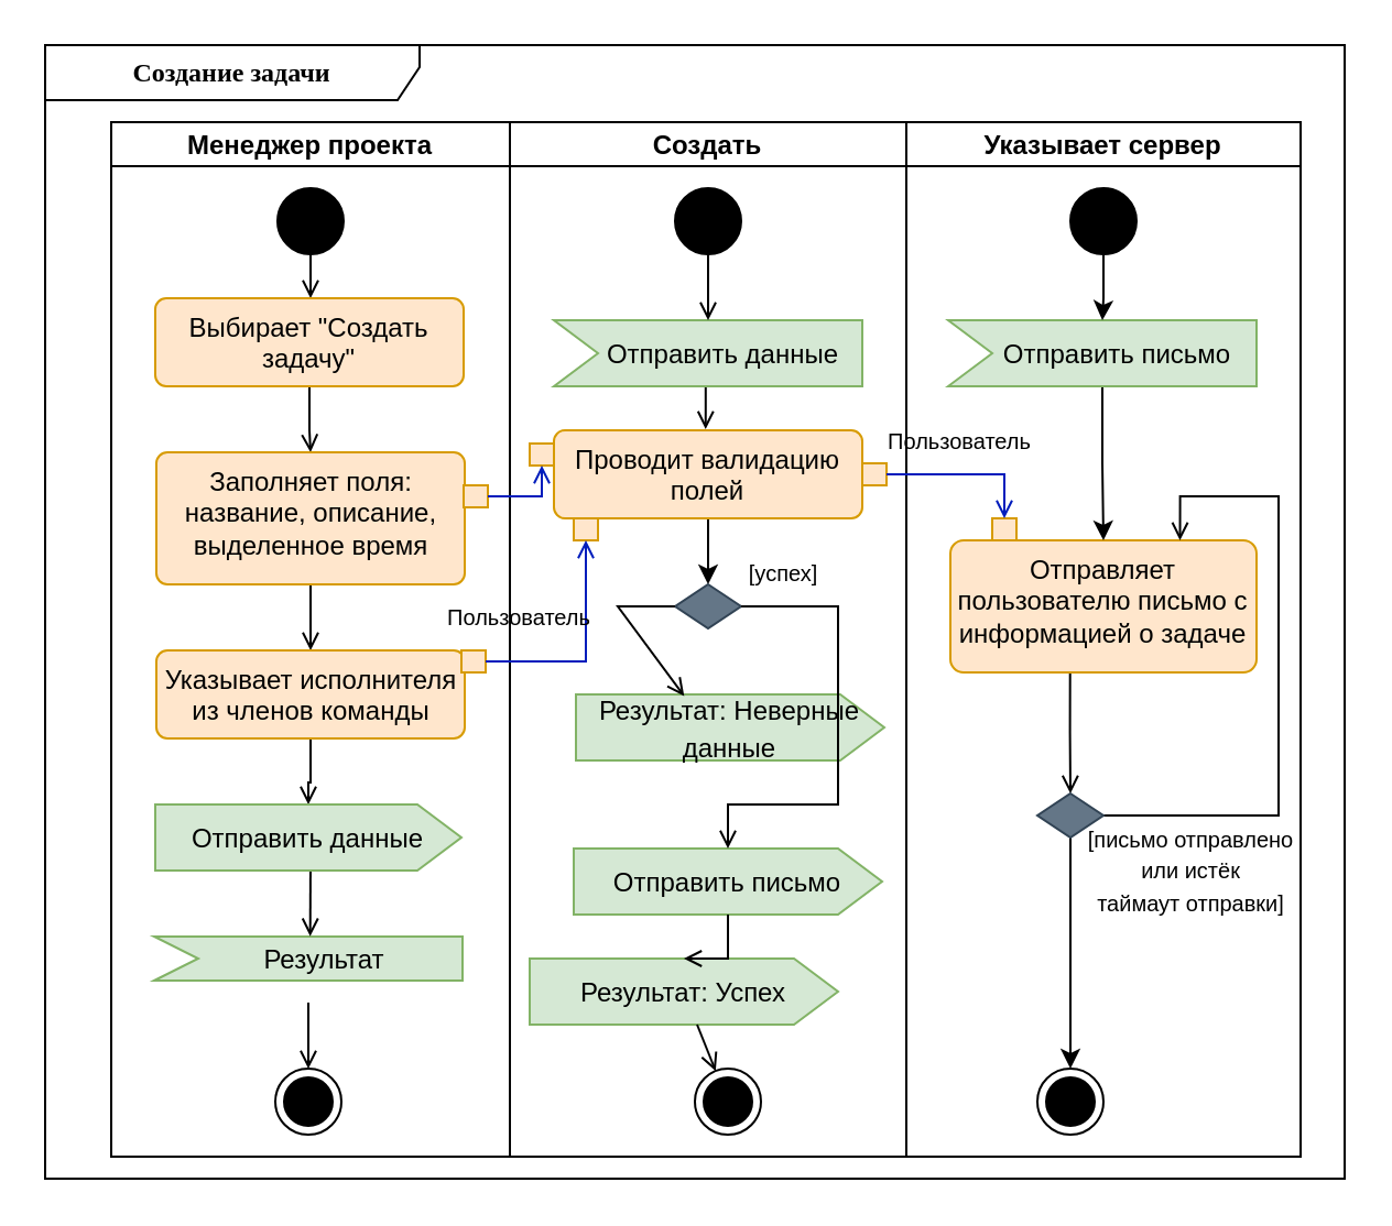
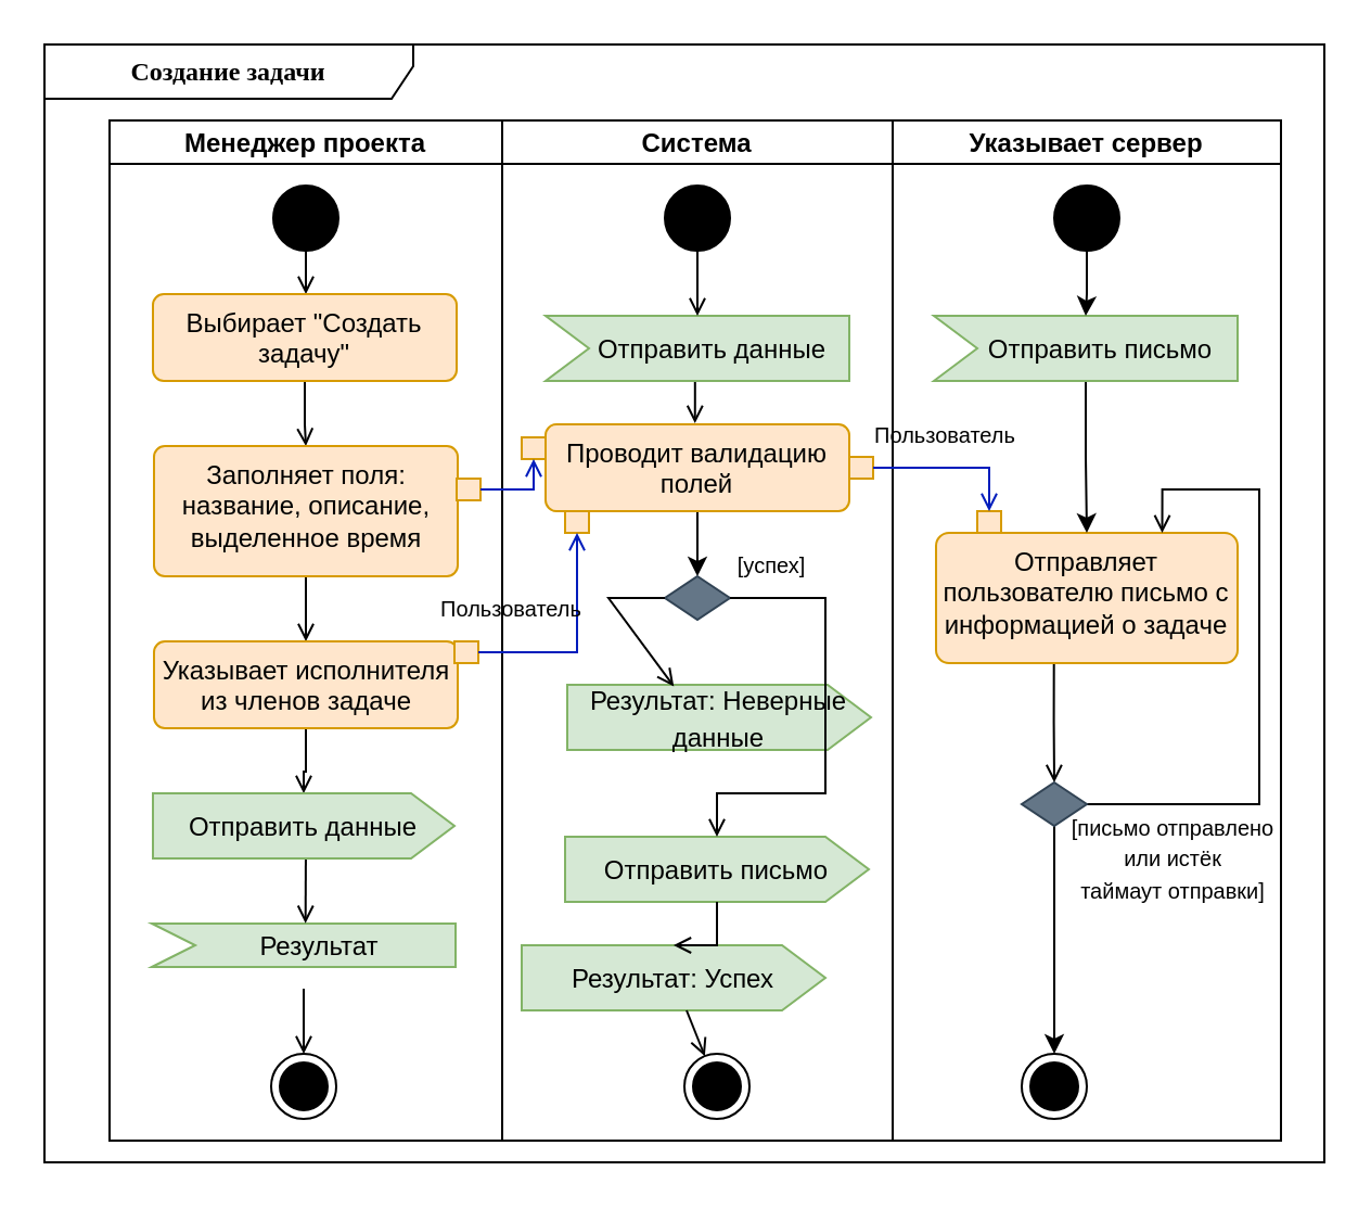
  <mxCell id="0" />
  <mxCell id="1" parent="0" />
  <mxCell id="2" value="&lt;b&gt;Создание задачи&lt;/b&gt;" style="shape=umlFrame;whiteSpace=wrap;html=1;rounded=1;shadow=0;comic=0;labelBackgroundColor=none;strokeWidth=1;fontFamily=Verdana;fontSize=12;align=center;width=170;height=25;" parent="1" vertex="1"><mxGeometry x="20" y="20" width="590" height="515" as="geometry" /></mxCell>
  <mxCell id="3" value="" style="shape=table;childLayout=tableLayout;startSize=0;fillColor=none;collapsible=0;recursiveResize=0;expand=0;" parent="1" vertex="1"><mxGeometry x="50" y="55" width="540" height="470" as="geometry" /></mxCell>
  <mxCell id="4" value="" style="shape=tableRow;horizontal=0;swimlaneHead=0;swimlaneBody=0;top=0;left=0;strokeColor=inherit;bottom=0;right=0;dropTarget=0;fontStyle=0;fillColor=none;points=[[0,0.5],[1,0.5]];portConstraint=eastwest;startSize=0;collapsible=0;recursiveResize=0;expand=0;" parent="3" vertex="1"><mxGeometry width="540" height="470" as="geometry" /></mxCell>
  <mxCell id="5" value="Менеджер проекта" style="swimlane;swimlaneHead=0;swimlaneBody=0;fontStyle=1;strokeColor=inherit;connectable=0;fillColor=none;startSize=20;collapsible=0;recursiveResize=0;expand=0;" parent="4" vertex="1"><mxGeometry width="181" height="470" as="geometry"><mxRectangle width="181" height="470" as="alternateBounds" /></mxGeometry></mxCell>
  <mxCell id="6" style="edgeStyle=orthogonalEdgeStyle;rounded=0;orthogonalLoop=1;jettySize=auto;html=1;endArrow=open;endFill=0;" parent="5" source="7" target="9" edge="1"><mxGeometry relative="1" as="geometry" /></mxCell>
  <mxCell id="7" value="" style="ellipse;fillColor=strokeColor;html=1;" parent="5" vertex="1"><mxGeometry x="75.5" y="30" width="30" height="30" as="geometry" /></mxCell>
  <mxCell id="8" style="edgeStyle=orthogonalEdgeStyle;rounded=0;orthogonalLoop=1;jettySize=auto;html=1;endArrow=open;endFill=0;" parent="5" source="9" target="11" edge="1"><mxGeometry relative="1" as="geometry" /></mxCell>
  <mxCell id="9" value="Выбирает &quot;Создать задачу&quot;" style="html=1;align=center;verticalAlign=top;rounded=1;absoluteArcSize=1;arcSize=10;dashed=0;whiteSpace=wrap;fillColor=#ffe6cc;strokeColor=#d79b00;" parent="5" vertex="1"><mxGeometry x="20" y="80" width="140" height="40" as="geometry" /></mxCell>
  <mxCell id="10" style="edgeStyle=orthogonalEdgeStyle;rounded=0;orthogonalLoop=1;jettySize=auto;html=1;endArrow=open;endFill=0;" parent="5" source="11" target="13" edge="1"><mxGeometry relative="1" as="geometry" /></mxCell>
  <mxCell id="11" value="Заполняет поля: название, описание, выделенное время" style="html=1;align=center;verticalAlign=top;rounded=1;absoluteArcSize=1;arcSize=10;dashed=0;whiteSpace=wrap;fillColor=#ffe6cc;strokeColor=#d79b00;" parent="5" vertex="1"><mxGeometry x="20.5" y="150" width="140" height="60" as="geometry" /></mxCell>
  <mxCell id="12" style="edgeStyle=orthogonalEdgeStyle;rounded=0;orthogonalLoop=1;jettySize=auto;html=1;endArrow=open;endFill=0;" edge="1" parent="5" source="13" target="20"><mxGeometry relative="1" as="geometry" /></mxCell>
- <mxCell id="13" value="Указывает исполнителя из членов команды" style="html=1;align=center;verticalAlign=top;rounded=1;absoluteArcSize=1;arcSize=10;dashed=0;whiteSpace=wrap;fillColor=#ffe6cc;strokeColor=#d79b00;" parent="5" vertex="1"><mxGeometry x="20.5" y="240" width="140" height="40" as="geometry" /></mxCell>
+ <mxCell id="13" value="Указывает исполнителя из членов задаче" style="html=1;align=center;verticalAlign=top;rounded=1;absoluteArcSize=1;arcSize=10;dashed=0;whiteSpace=wrap;fillColor=#ffe6cc;strokeColor=#d79b00;" parent="5" vertex="1"><mxGeometry x="20.5" y="240" width="140" height="40" as="geometry" /></mxCell>
  <mxCell id="14" value="" style="rounded=0;whiteSpace=wrap;html=1;fillColor=#ffe6cc;strokeColor=#d79b00;" parent="5" vertex="1"><mxGeometry x="160" y="165" width="11" height="10" as="geometry" /></mxCell>
  <mxCell id="15" value="" style="rounded=0;whiteSpace=wrap;html=1;fillColor=#ffe6cc;strokeColor=#d79b00;" parent="5" vertex="1"><mxGeometry x="159" y="240" width="11" height="10" as="geometry" /></mxCell>
  <mxCell id="16" style="edgeStyle=orthogonalEdgeStyle;rounded=0;orthogonalLoop=1;jettySize=auto;html=1;endArrow=open;endFill=0;exitX=0;exitY=0;exitDx=70;exitDy=30;exitPerimeter=0;" parent="5" source="17" target="18" edge="1"><mxGeometry relative="1" as="geometry"><Array as="points"><mxPoint x="90" y="452" /><mxPoint x="90" y="452" /></Array></mxGeometry></mxCell>
  <mxCell id="17" value="&lt;font style=&quot;font-size: 12px;&quot;&gt;Результат&lt;/font&gt;" style="html=1;shape=mxgraph.infographic.ribbonSimple;notch1=20;notch2=0;align=center;verticalAlign=middle;fontSize=14;fontStyle=0;fillColor=#d5e8d4;flipH=0;spacingRight=0;spacingLeft=14;whiteSpace=wrap;strokeColor=#82b366;" parent="5" vertex="1"><mxGeometry x="19.5" y="370" width="140" height="20" as="geometry" /></mxCell>
  <mxCell id="18" value="" style="ellipse;html=1;shape=endState;fillColor=strokeColor;" parent="5" vertex="1"><mxGeometry x="74.5" y="430" width="30" height="30" as="geometry" /></mxCell>
  <mxCell id="19" style="edgeStyle=orthogonalEdgeStyle;rounded=0;orthogonalLoop=1;jettySize=auto;html=1;exitX=0.507;exitY=0.996;exitDx=0;exitDy=0;exitPerimeter=0;entryX=0.506;entryY=-0.006;entryDx=0;entryDy=0;entryPerimeter=0;endArrow=open;endFill=0;" edge="1" parent="5" source="20" target="17"><mxGeometry relative="1" as="geometry"><mxPoint x="90" y="400" as="targetPoint" /></mxGeometry></mxCell>
  <mxCell id="20" value="&lt;font style=&quot;font-size: 12px;&quot;&gt;Отправить данные&lt;/font&gt;" style="html=1;shape=mxgraph.infographic.ribbonSimple;notch1=0;notch2=20;align=center;verticalAlign=middle;fontSize=14;fontStyle=0;fillColor=#d5e8d4;whiteSpace=wrap;strokeColor=#82b366;" vertex="1" parent="5"><mxGeometry x="20" y="310" width="139" height="30" as="geometry" /></mxCell>
- <mxCell id="21" value="Создать" style="swimlane;swimlaneHead=0;swimlaneBody=0;fontStyle=1;strokeColor=inherit;connectable=0;fillColor=none;startSize=20;collapsible=0;recursiveResize=0;expand=0;" parent="4" vertex="1"><mxGeometry x="181" width="180" height="470" as="geometry"><mxRectangle width="180" height="470" as="alternateBounds" /></mxGeometry></mxCell>
+ <mxCell id="21" value="Система" style="swimlane;swimlaneHead=0;swimlaneBody=0;fontStyle=1;strokeColor=inherit;connectable=0;fillColor=none;startSize=20;collapsible=0;recursiveResize=0;expand=0;" parent="4" vertex="1"><mxGeometry x="181" width="180" height="470" as="geometry"><mxRectangle width="180" height="470" as="alternateBounds" /></mxGeometry></mxCell>
  <mxCell id="22" style="edgeStyle=orthogonalEdgeStyle;rounded=0;orthogonalLoop=1;jettySize=auto;html=1;" edge="1" parent="21" source="23" target="25"><mxGeometry relative="1" as="geometry" /></mxCell>
  <mxCell id="23" value="Проводит валидацию полей" style="html=1;align=center;verticalAlign=top;rounded=1;absoluteArcSize=1;arcSize=10;dashed=0;whiteSpace=wrap;fillColor=#ffe6cc;strokeColor=#d79b00;" parent="21" vertex="1"><mxGeometry x="20" y="140" width="140" height="40" as="geometry" /></mxCell>
  <mxCell id="24" value="" style="rounded=0;whiteSpace=wrap;html=1;fillColor=#ffe6cc;strokeColor=#d79b00;" parent="21" vertex="1"><mxGeometry x="9" y="146" width="11" height="10" as="geometry" /></mxCell>
  <mxCell id="25" value="" style="rhombus;whiteSpace=wrap;html=1;verticalAlign=top;rounded=0;arcSize=10;dashed=0;fillColor=#647687;fontColor=#ffffff;strokeColor=#314354;" parent="21" vertex="1"><mxGeometry x="75" y="210" width="30" height="20" as="geometry" /></mxCell>
  <mxCell id="26" value="" style="rounded=0;whiteSpace=wrap;html=1;fillColor=#ffe6cc;strokeColor=#d79b00;" parent="21" vertex="1"><mxGeometry x="160" y="155" width="11" height="10" as="geometry" /></mxCell>
  <mxCell id="27" value="&lt;font style=&quot;font-size: 10px;&quot;&gt;[успех]&lt;/font&gt;" style="text;html=1;align=center;verticalAlign=middle;resizable=0;points=[];autosize=1;strokeColor=none;fillColor=none;" parent="21" vertex="1"><mxGeometry x="99" y="190" width="50" height="30" as="geometry" /></mxCell>
  <mxCell id="28" value="&lt;font style=&quot;font-size: 12px;&quot;&gt;Результат: Неверные данные&lt;/font&gt;" style="html=1;shape=mxgraph.infographic.ribbonSimple;notch1=0;notch2=20;align=center;verticalAlign=middle;fontSize=14;fontStyle=0;fillColor=#d5e8d4;whiteSpace=wrap;strokeColor=#82b366;" parent="21" vertex="1"><mxGeometry x="30" y="260" width="140" height="30" as="geometry" /></mxCell>
  <mxCell id="29" value="&lt;font style=&quot;font-size: 12px;&quot;&gt;Отправить письмо&lt;/font&gt;" style="html=1;shape=mxgraph.infographic.ribbonSimple;notch1=0;notch2=20;align=center;verticalAlign=middle;fontSize=14;fontStyle=0;fillColor=#d5e8d4;whiteSpace=wrap;strokeColor=#82b366;" parent="21" vertex="1"><mxGeometry x="29" y="330" width="140" height="30" as="geometry" /></mxCell>
  <mxCell id="30" value="" style="endArrow=open;html=1;rounded=0;entryX=0.351;entryY=0.024;entryDx=0;entryDy=0;entryPerimeter=0;endFill=0;exitX=0;exitY=0.5;exitDx=0;exitDy=0;" parent="21" source="25" target="28" edge="1"><mxGeometry width="50" height="50" relative="1" as="geometry"><mxPoint x="79" y="240" as="sourcePoint" /><mxPoint x="129" y="190" as="targetPoint" /><Array as="points"><mxPoint x="49" y="220" /></Array></mxGeometry></mxCell>
  <mxCell id="31" value="" style="ellipse;fillColor=strokeColor;html=1;" vertex="1" parent="21"><mxGeometry x="75" y="30" width="30" height="30" as="geometry" /></mxCell>
  <mxCell id="32" value="" style="rounded=0;whiteSpace=wrap;html=1;fillColor=#ffe6cc;strokeColor=#d79b00;" parent="21" vertex="1"><mxGeometry x="29" y="180" width="11" height="10" as="geometry" /></mxCell>
  <mxCell id="33" value="" style="edgeStyle=orthogonalEdgeStyle;rounded=0;orthogonalLoop=1;jettySize=auto;html=1;endArrow=open;endFill=0;exitX=1;exitY=0.5;exitDx=0;exitDy=0;" parent="21" source="25" edge="1"><mxGeometry relative="1" as="geometry"><mxPoint x="99" y="330" as="targetPoint" /><Array as="points"><mxPoint x="149" y="220" /><mxPoint x="149" y="310" /><mxPoint x="99" y="310" /><mxPoint x="99" y="330" /></Array></mxGeometry></mxCell>
  <mxCell id="34" value="" style="ellipse;html=1;shape=endState;fillColor=strokeColor;" vertex="1" parent="21"><mxGeometry x="84" y="430" width="30" height="30" as="geometry" /></mxCell>
  <mxCell id="35" value="Указывает сервер" style="swimlane;swimlaneHead=0;swimlaneBody=0;fontStyle=1;strokeColor=inherit;connectable=0;fillColor=none;startSize=20;collapsible=0;recursiveResize=0;expand=0;" parent="4" vertex="1"><mxGeometry x="361" width="179" height="470" as="geometry"><mxRectangle width="179" height="470" as="alternateBounds" /></mxGeometry></mxCell>
  <mxCell id="36" value="" style="edgeStyle=orthogonalEdgeStyle;rounded=0;orthogonalLoop=1;jettySize=auto;html=1;endArrow=open;endFill=0;exitX=0.391;exitY=1.006;exitDx=0;exitDy=0;exitPerimeter=0;" parent="35" source="37" target="42" edge="1"><mxGeometry relative="1" as="geometry" /></mxCell>
  <mxCell id="37" value="Отправляет пользователю письмо с информацией о задаче" style="whiteSpace=wrap;html=1;verticalAlign=top;rounded=1;arcSize=10;dashed=0;fillColor=#ffe6cc;strokeColor=#d79b00;" parent="35" vertex="1"><mxGeometry x="20" y="190" width="139" height="60" as="geometry" /></mxCell>
  <mxCell id="38" value="" style="rounded=0;whiteSpace=wrap;html=1;fillColor=#ffe6cc;strokeColor=#d79b00;" parent="35" vertex="1"><mxGeometry x="39" y="180" width="11" height="10" as="geometry" /></mxCell>
  <mxCell id="39" value="&lt;font style=&quot;font-size: 10px;&quot;&gt;Пользователь&lt;/font&gt;" style="text;html=1;align=center;verticalAlign=middle;resizable=0;points=[];autosize=1;strokeColor=none;fillColor=none;" parent="35" vertex="1"><mxGeometry x="-21" y="130" width="90" height="30" as="geometry" /></mxCell>
  <mxCell id="40" style="edgeStyle=orthogonalEdgeStyle;rounded=0;orthogonalLoop=1;jettySize=auto;html=1;" edge="1" parent="35" source="42" target="46"><mxGeometry relative="1" as="geometry" /></mxCell>
  <mxCell id="41" style="edgeStyle=orthogonalEdgeStyle;rounded=0;orthogonalLoop=1;jettySize=auto;html=1;entryX=0.75;entryY=0;entryDx=0;entryDy=0;endArrow=open;endFill=0;" edge="1" parent="35" source="42" target="37"><mxGeometry relative="1" as="geometry"><Array as="points"><mxPoint x="169" y="315" /><mxPoint x="169" y="170" /><mxPoint x="124" y="170" /></Array></mxGeometry></mxCell>
  <mxCell id="42" value="" style="rhombus;whiteSpace=wrap;html=1;verticalAlign=top;rounded=0;arcSize=10;dashed=0;fillColor=#647687;fontColor=#ffffff;strokeColor=#314354;" parent="35" vertex="1"><mxGeometry x="59.5" y="305" width="30" height="20" as="geometry" /></mxCell>
  <mxCell id="43" value="&lt;span style=&quot;font-size: 10px;&quot;&gt;[письмо отправлено &lt;br&gt;или истёк &lt;br&gt;таймаут отправки]&lt;/span&gt;" style="text;html=1;align=center;verticalAlign=middle;resizable=0;points=[];autosize=1;strokeColor=none;fillColor=none;" parent="35" vertex="1"><mxGeometry x="69" y="310" width="120" height="60" as="geometry" /></mxCell>
  <mxCell id="44" style="edgeStyle=orthogonalEdgeStyle;rounded=0;orthogonalLoop=1;jettySize=auto;html=1;" edge="1" parent="35" source="45" target="37"><mxGeometry relative="1" as="geometry" /></mxCell>
  <mxCell id="45" value="&lt;font style=&quot;font-size: 12px;&quot;&gt;Отправить письмо&lt;/font&gt;" style="html=1;shape=mxgraph.infographic.ribbonSimple;notch1=20;notch2=0;align=center;verticalAlign=middle;fontSize=14;fontStyle=0;fillColor=#d5e8d4;flipH=0;spacingRight=0;spacingLeft=14;whiteSpace=wrap;strokeColor=#82b366;" vertex="1" parent="35"><mxGeometry x="19" y="90" width="140" height="30" as="geometry" /></mxCell>
  <mxCell id="46" value="" style="ellipse;html=1;shape=endState;fillColor=strokeColor;" vertex="1" parent="35"><mxGeometry x="59.5" y="430" width="30" height="30" as="geometry" /></mxCell>
  <mxCell id="47" value="" style="ellipse;fillColor=strokeColor;html=1;" vertex="1" parent="35"><mxGeometry x="74.5" y="30" width="30" height="30" as="geometry" /></mxCell>
  <mxCell id="48" style="edgeStyle=orthogonalEdgeStyle;rounded=0;orthogonalLoop=1;jettySize=auto;html=1;" edge="1" parent="35" source="47" target="45"><mxGeometry relative="1" as="geometry" /></mxCell>
  <mxCell id="49" style="edgeStyle=orthogonalEdgeStyle;rounded=0;orthogonalLoop=1;jettySize=auto;html=1;exitX=1;exitY=0.5;exitDx=0;exitDy=0;entryX=0.5;entryY=1;entryDx=0;entryDy=0;fillColor=#0050ef;strokeColor=#001DBC;endArrow=open;endFill=0;" parent="4" source="14" target="24" edge="1"><mxGeometry relative="1" as="geometry" /></mxCell>
  <mxCell id="50" style="edgeStyle=orthogonalEdgeStyle;rounded=0;orthogonalLoop=1;jettySize=auto;html=1;exitX=1;exitY=0.5;exitDx=0;exitDy=0;entryX=0.5;entryY=0;entryDx=0;entryDy=0;fillColor=#0050ef;strokeColor=#001DBC;endArrow=open;endFill=0;" parent="4" source="26" target="38" edge="1"><mxGeometry relative="1" as="geometry" /></mxCell>
  <mxCell id="51" style="edgeStyle=orthogonalEdgeStyle;rounded=0;orthogonalLoop=1;jettySize=auto;html=1;entryX=0.5;entryY=1;entryDx=0;entryDy=0;fillColor=#0050ef;strokeColor=#001DBC;endArrow=open;endFill=0;exitX=1;exitY=0.5;exitDx=0;exitDy=0;" parent="4" source="15" target="32" edge="1"><mxGeometry relative="1" as="geometry"><mxPoint x="150" y="305" as="sourcePoint" /></mxGeometry></mxCell>
  <mxCell id="52" value="&lt;font style=&quot;font-size: 10px;&quot;&gt;Пользователь&lt;/font&gt;" style="text;html=1;align=center;verticalAlign=middle;resizable=0;points=[];autosize=1;strokeColor=none;fillColor=none;" parent="1" vertex="1"><mxGeometry x="190" y="265" width="90" height="30" as="geometry" /></mxCell>
  <mxCell id="53" style="edgeStyle=orthogonalEdgeStyle;rounded=0;orthogonalLoop=1;jettySize=auto;html=1;entryX=0.492;entryY=-0.013;entryDx=0;entryDy=0;entryPerimeter=0;endArrow=open;endFill=0;" edge="1" parent="1" source="54" target="23"><mxGeometry relative="1" as="geometry"><Array as="points"><mxPoint x="320" y="185" /></Array></mxGeometry></mxCell>
  <mxCell id="54" value="&lt;font style=&quot;font-size: 12px;&quot;&gt;Отправить данные&lt;/font&gt;" style="html=1;shape=mxgraph.infographic.ribbonSimple;notch1=20;notch2=0;align=center;verticalAlign=middle;fontSize=14;fontStyle=0;fillColor=#d5e8d4;flipH=0;spacingRight=0;spacingLeft=14;whiteSpace=wrap;strokeColor=#82b366;" vertex="1" parent="1"><mxGeometry x="251" y="145" width="140" height="30" as="geometry" /></mxCell>
  <mxCell id="55" style="edgeStyle=orthogonalEdgeStyle;rounded=0;orthogonalLoop=1;jettySize=auto;html=1;entryX=0;entryY=0;entryDx=70;entryDy=0;entryPerimeter=0;endArrow=open;endFill=0;" edge="1" parent="1" source="31" target="54"><mxGeometry relative="1" as="geometry" /></mxCell>
  <mxCell id="56" value="&lt;font style=&quot;font-size: 12px;&quot;&gt;Результат: Успех&lt;/font&gt;" style="html=1;shape=mxgraph.infographic.ribbonSimple;notch1=0;notch2=20;align=center;verticalAlign=middle;fontSize=14;fontStyle=0;fillColor=#d5e8d4;whiteSpace=wrap;strokeColor=#82b366;" vertex="1" parent="1"><mxGeometry x="240" y="435" width="140" height="30" as="geometry" /></mxCell>
  <mxCell id="57" style="edgeStyle=orthogonalEdgeStyle;rounded=0;orthogonalLoop=1;jettySize=auto;html=1;endArrow=open;endFill=0;" edge="1" parent="1" source="29" target="56"><mxGeometry relative="1" as="geometry" /></mxCell>
  <mxCell id="58" value="" style="endArrow=open;html=1;rounded=0;endFill=0;" edge="1" parent="1" source="56" target="34"><mxGeometry width="50" height="50" relative="1" as="geometry"><mxPoint x="240" y="545" as="sourcePoint" /><mxPoint x="290" y="495" as="targetPoint" /></mxGeometry></mxCell>
